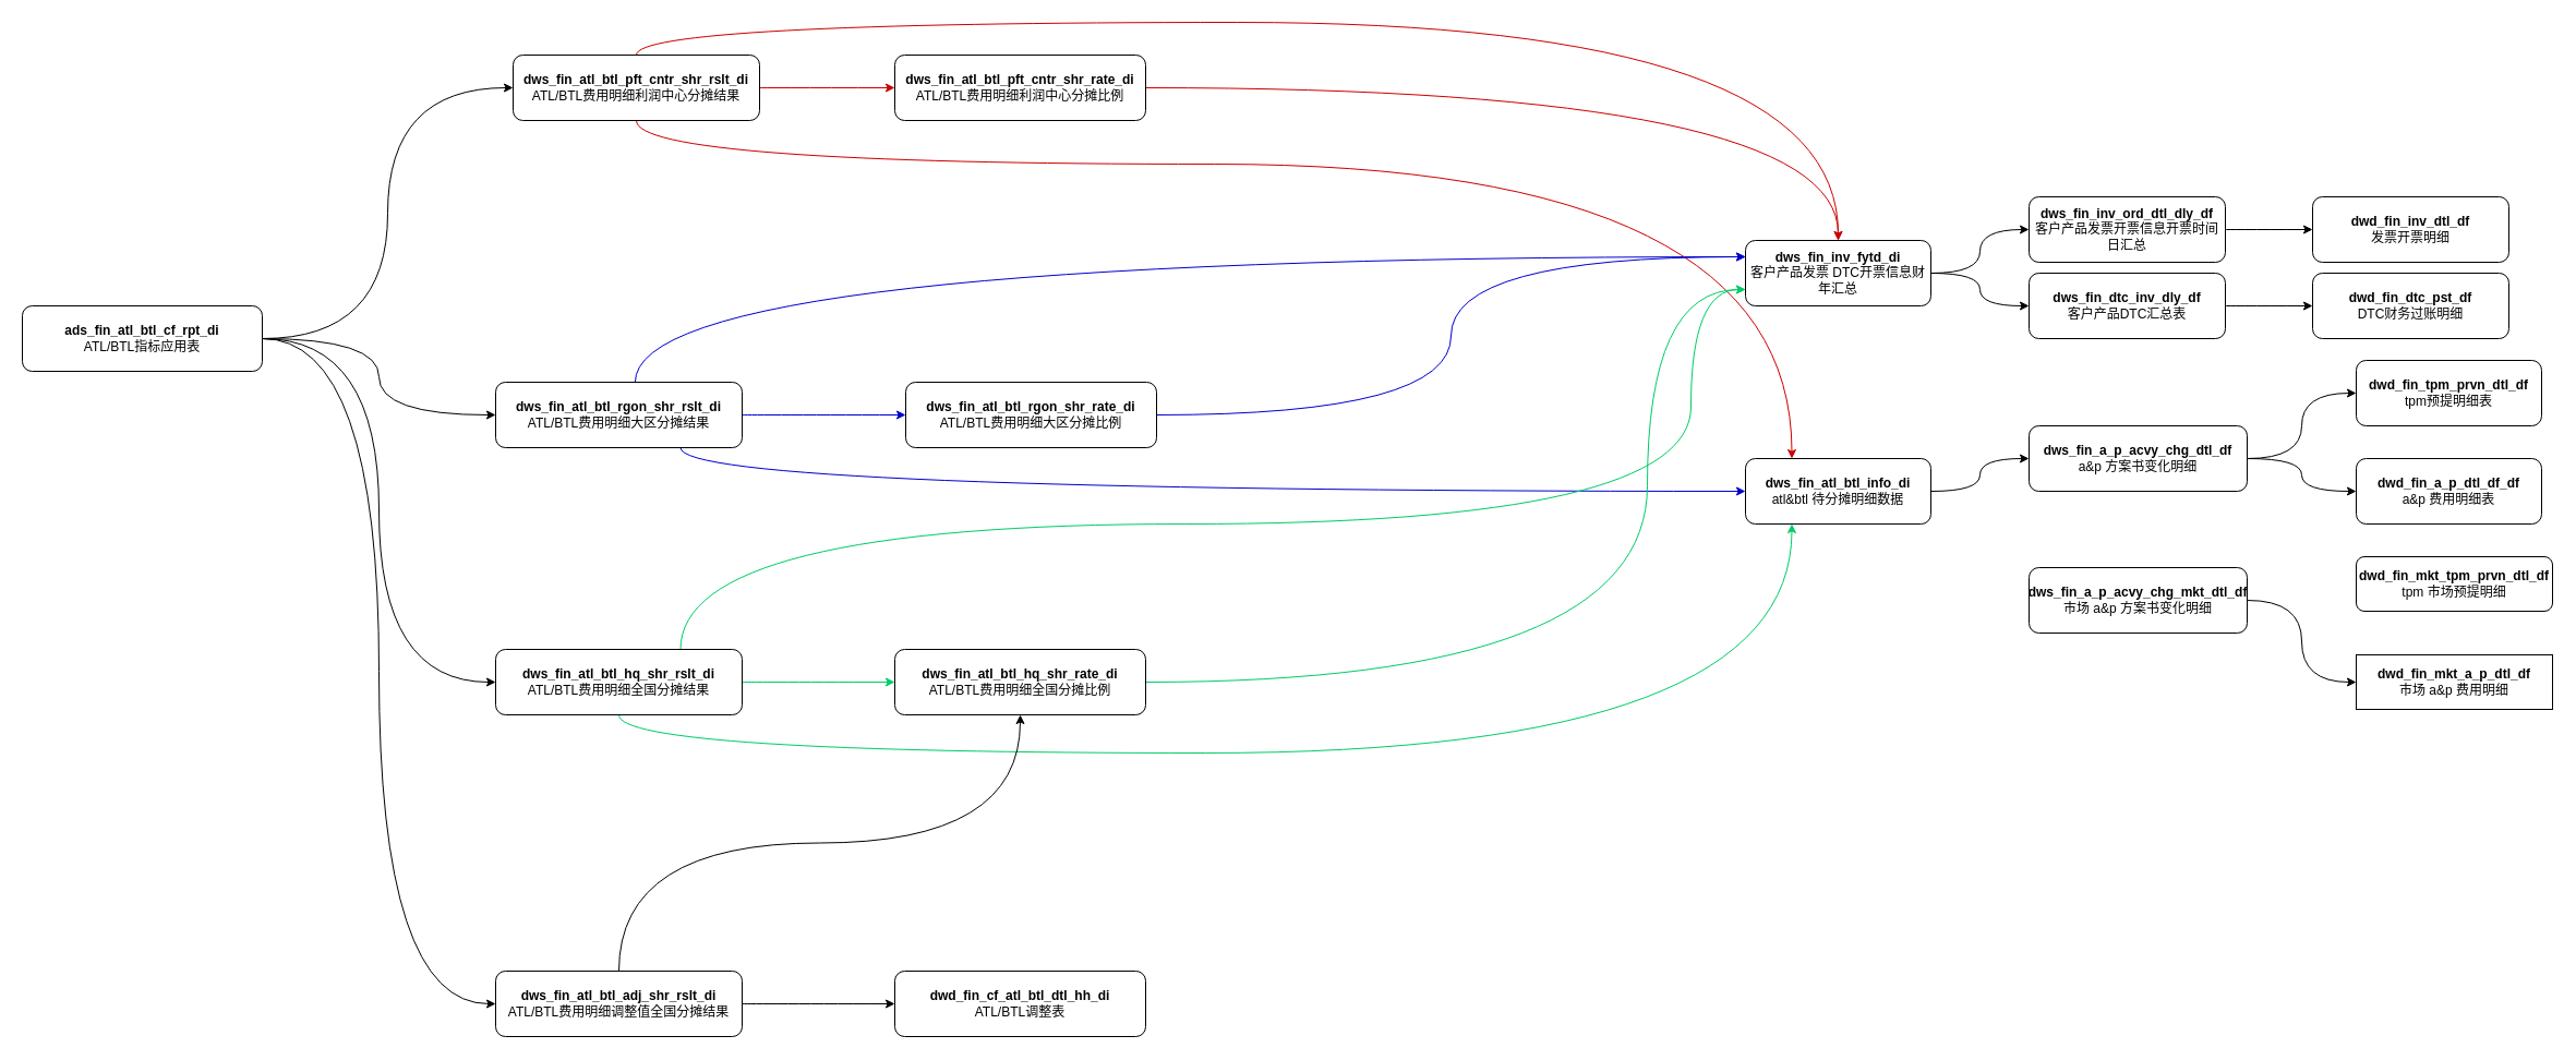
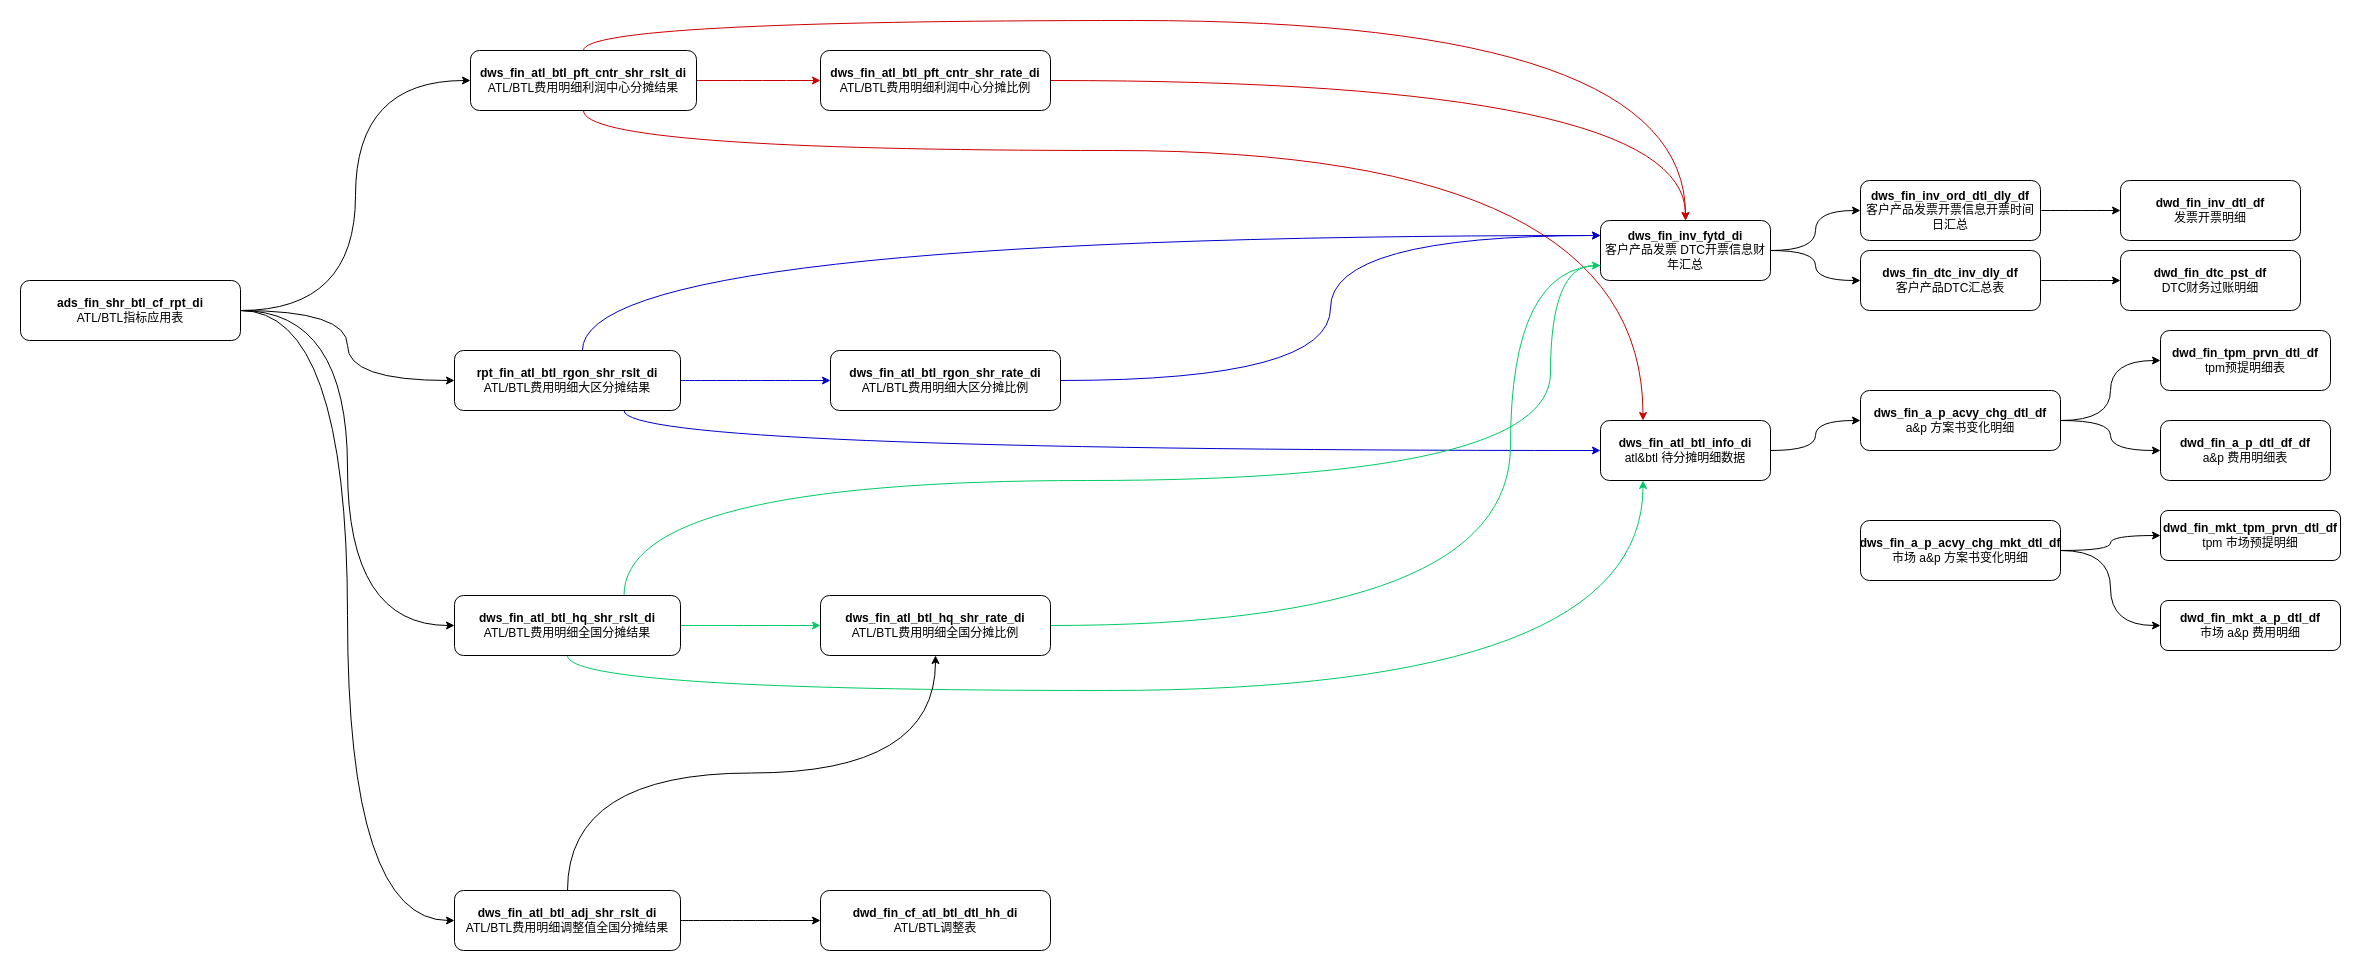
  <mxCell id="0" />
  <mxCell id="1" parent="0" />
  <mxCell id="2" style="edgeStyle=orthogonalEdgeStyle;rounded=0;orthogonalLoop=1;jettySize=auto;html=1;entryX=0;entryY=0.5;entryDx=0;entryDy=0;curved=1;" parent="1" source="6" target="10" edge="1"><mxGeometry relative="1" as="geometry" /></mxCell>
  <mxCell id="3" style="edgeStyle=orthogonalEdgeStyle;rounded=0;orthogonalLoop=1;jettySize=auto;html=1;entryX=0;entryY=0.5;entryDx=0;entryDy=0;curved=1;" parent="1" source="6" target="14" edge="1"><mxGeometry relative="1" as="geometry" /></mxCell>
  <mxCell id="4" style="edgeStyle=orthogonalEdgeStyle;rounded=0;orthogonalLoop=1;jettySize=auto;html=1;entryX=0;entryY=0.5;entryDx=0;entryDy=0;curved=1;" parent="1" source="6" target="18" edge="1"><mxGeometry relative="1" as="geometry" /></mxCell>
  <mxCell id="5" style="edgeStyle=orthogonalEdgeStyle;rounded=0;orthogonalLoop=1;jettySize=auto;html=1;entryX=0;entryY=0.5;entryDx=0;entryDy=0;curved=1;" parent="1" source="6" target="21" edge="1"><mxGeometry relative="1" as="geometry" /></mxCell>
- <mxCell id="6" value="&lt;b&gt;ads_fin_atl_btl_cf_rpt_di&lt;/b&gt;&lt;div&gt;ATL/BTL指标应用表&lt;/div&gt;" style="rounded=1;whiteSpace=wrap;html=1;" parent="1" vertex="1"><mxGeometry x="20" y="280" width="220" height="60" as="geometry" /></mxCell>
+ <mxCell id="6" value="&lt;b&gt;ads_fin_shr_btl_cf_rpt_di&lt;/b&gt;&lt;div&gt;ATL/BTL指标应用表&lt;/div&gt;" style="rounded=1;whiteSpace=wrap;html=1;" parent="1" vertex="1"><mxGeometry x="20" y="280" width="220" height="60" as="geometry" /></mxCell>
  <mxCell id="7" style="edgeStyle=orthogonalEdgeStyle;rounded=0;orthogonalLoop=1;jettySize=auto;html=1;entryX=0;entryY=0.25;entryDx=0;entryDy=0;curved=1;exitX=0.566;exitY=0;exitDx=0;exitDy=0;exitPerimeter=0;strokeColor=#0000CC;" edge="1" parent="1" source="10" target="38"><mxGeometry relative="1" as="geometry" /></mxCell>
  <mxCell id="8" style="edgeStyle=orthogonalEdgeStyle;rounded=0;orthogonalLoop=1;jettySize=auto;html=1;entryX=0;entryY=0.5;entryDx=0;entryDy=0;curved=1;strokeColor=#0000CC;" edge="1" parent="1" source="10" target="46"><mxGeometry relative="1" as="geometry" /></mxCell>
  <mxCell id="9" style="edgeStyle=orthogonalEdgeStyle;rounded=0;orthogonalLoop=1;jettySize=auto;html=1;entryX=0;entryY=0.5;entryDx=0;entryDy=0;curved=1;exitX=0.75;exitY=1;exitDx=0;exitDy=0;strokeColor=#0000CC;" edge="1" parent="1" source="10" target="23"><mxGeometry relative="1" as="geometry" /></mxCell>
- <mxCell id="10" value="&lt;b&gt;dws_fin_atl_btl_rgon_shr_rslt_di&lt;/b&gt;&lt;div&gt;ATL/BTL费用明细大区分摊结果&lt;/div&gt;" style="rounded=1;html=1;whiteSpace=wrap;" parent="1" vertex="1"><mxGeometry x="454" y="350" width="226" height="60" as="geometry" /></mxCell>
+ <mxCell id="10" value="&lt;b&gt;rpt_fin_atl_btl_rgon_shr_rslt_di&lt;/b&gt;&lt;div&gt;ATL/BTL费用明细大区分摊结果&lt;/div&gt;" style="rounded=1;html=1;whiteSpace=wrap;" parent="1" vertex="1"><mxGeometry x="454" y="350" width="226" height="60" as="geometry" /></mxCell>
  <mxCell id="11" style="edgeStyle=orthogonalEdgeStyle;rounded=0;orthogonalLoop=1;jettySize=auto;html=1;entryX=0;entryY=0.5;entryDx=0;entryDy=0;curved=1;strokeColor=#CC0000;" parent="1" source="14" target="35" edge="1"><mxGeometry relative="1" as="geometry" /></mxCell>
  <mxCell id="12" style="edgeStyle=orthogonalEdgeStyle;rounded=0;orthogonalLoop=1;jettySize=auto;html=1;entryX=0.5;entryY=0;entryDx=0;entryDy=0;curved=1;strokeColor=#CC0000;" edge="1" parent="1" source="14" target="38"><mxGeometry relative="1" as="geometry"><mxPoint x="600" y="0" as="targetPoint" /><Array as="points"><mxPoint x="583" y="20" /><mxPoint x="1685" y="20" /></Array></mxGeometry></mxCell>
  <mxCell id="13" style="edgeStyle=orthogonalEdgeStyle;rounded=0;orthogonalLoop=1;jettySize=auto;html=1;entryX=0.25;entryY=0;entryDx=0;entryDy=0;curved=1;strokeColor=#CC0000;" edge="1" parent="1" source="14" target="23"><mxGeometry relative="1" as="geometry"><Array as="points"><mxPoint x="583" y="150" /><mxPoint x="1643" y="150" /></Array></mxGeometry></mxCell>
  <mxCell id="14" value="&lt;b&gt;dws_fin_atl_btl_pft_cntr_shr_rslt_di&lt;/b&gt;&lt;div&gt;ATL/BTL费用明细利润中心分摊结果&lt;/div&gt;" style="rounded=1;html=1;whiteSpace=wrap;" parent="1" vertex="1"><mxGeometry x="470" y="50" width="226" height="60" as="geometry" /></mxCell>
  <mxCell id="15" style="edgeStyle=orthogonalEdgeStyle;rounded=0;orthogonalLoop=1;jettySize=auto;html=1;entryX=0.25;entryY=1;entryDx=0;entryDy=0;exitX=0.5;exitY=1;exitDx=0;exitDy=0;curved=1;strokeColor=#00CC66;" edge="1" parent="1" source="18" target="23"><mxGeometry relative="1" as="geometry"><Array as="points"><mxPoint x="567" y="690" /><mxPoint x="1643" y="690" /></Array></mxGeometry></mxCell>
  <mxCell id="16" style="edgeStyle=orthogonalEdgeStyle;rounded=0;orthogonalLoop=1;jettySize=auto;html=1;entryX=0;entryY=0.5;entryDx=0;entryDy=0;curved=1;strokeColor=#00CC66;" edge="1" parent="1" source="18" target="48"><mxGeometry relative="1" as="geometry" /></mxCell>
  <mxCell id="17" style="edgeStyle=orthogonalEdgeStyle;rounded=0;orthogonalLoop=1;jettySize=auto;html=1;entryX=0;entryY=0.75;entryDx=0;entryDy=0;curved=1;exitX=0.75;exitY=0;exitDx=0;exitDy=0;strokeColor=#00CC66;" edge="1" parent="1" source="18" target="38"><mxGeometry relative="1" as="geometry"><Array as="points"><mxPoint x="624" y="480" /><mxPoint x="1550" y="480" /><mxPoint x="1550" y="265" /></Array></mxGeometry></mxCell>
  <mxCell id="18" value="&lt;b&gt;dws_fin_atl_btl_hq_shr_rslt_di&lt;/b&gt;&lt;div&gt;ATL/BTL费用明细全国分摊结果&lt;/div&gt;" style="rounded=1;whiteSpace=wrap;html=1;" parent="1" vertex="1"><mxGeometry x="454" y="595" width="226" height="60" as="geometry" /></mxCell>
  <mxCell id="19" style="edgeStyle=orthogonalEdgeStyle;rounded=0;orthogonalLoop=1;jettySize=auto;html=1;entryX=0.5;entryY=1;entryDx=0;entryDy=0;curved=1;exitX=0.5;exitY=0;exitDx=0;exitDy=0;" edge="1" parent="1" source="21" target="48"><mxGeometry relative="1" as="geometry" /></mxCell>
  <mxCell id="20" style="edgeStyle=orthogonalEdgeStyle;rounded=0;orthogonalLoop=1;jettySize=auto;html=1;entryX=0;entryY=0.5;entryDx=0;entryDy=0;curved=1;" edge="1" parent="1" source="21" target="49"><mxGeometry relative="1" as="geometry" /></mxCell>
  <mxCell id="21" value="&lt;b&gt;dws_fin_atl_btl_adj_shr_rslt_di&lt;/b&gt;&lt;div&gt;ATL/BTL费用明细调整值全国分摊结果&lt;/div&gt;" style="rounded=1;whiteSpace=wrap;html=1;" parent="1" vertex="1"><mxGeometry x="454" y="890" width="226" height="60" as="geometry" /></mxCell>
  <mxCell id="22" style="edgeStyle=orthogonalEdgeStyle;rounded=0;orthogonalLoop=1;jettySize=auto;html=1;entryX=0;entryY=0.5;entryDx=0;entryDy=0;curved=1;" parent="1" source="23" target="26" edge="1"><mxGeometry relative="1" as="geometry" /></mxCell>
  <mxCell id="23" value="&lt;b&gt;dws_fin_atl_btl_info_di&lt;/b&gt;&lt;div&gt;atl&amp;amp;btl 待分摊明细数据&lt;/div&gt;" style="rounded=1;whiteSpace=wrap;html=1;" parent="1" vertex="1"><mxGeometry x="1600" y="420" width="170" height="60" as="geometry" /></mxCell>
  <mxCell id="24" style="edgeStyle=orthogonalEdgeStyle;rounded=0;orthogonalLoop=1;jettySize=auto;html=1;curved=1;" parent="1" source="26" target="30" edge="1"><mxGeometry relative="1" as="geometry" /></mxCell>
  <mxCell id="25" style="edgeStyle=orthogonalEdgeStyle;rounded=0;orthogonalLoop=1;jettySize=auto;html=1;entryX=0;entryY=0.5;entryDx=0;entryDy=0;curved=1;" parent="1" source="26" target="31" edge="1"><mxGeometry relative="1" as="geometry" /></mxCell>
  <mxCell id="26" value="&lt;b&gt;dws_fin_a_p_acvy_chg_dtl_df&lt;/b&gt;&lt;div&gt;a&amp;amp;p 方案书变化明细&lt;/div&gt;" style="rounded=1;whiteSpace=wrap;html=1;" parent="1" vertex="1"><mxGeometry x="1860" y="390" width="200" height="60" as="geometry" /></mxCell>
+ <mxCell id="27" style="edgeStyle=orthogonalEdgeStyle;rounded=0;orthogonalLoop=1;jettySize=auto;html=1;entryX=0;entryY=0.5;entryDx=0;entryDy=0;curved=1;" parent="1" source="29" target="32" edge="1"><mxGeometry relative="1" as="geometry" /></mxCell>
  <mxCell id="28" style="edgeStyle=orthogonalEdgeStyle;rounded=0;orthogonalLoop=1;jettySize=auto;html=1;entryX=0;entryY=0.5;entryDx=0;entryDy=0;curved=1;" parent="1" source="29" target="33" edge="1"><mxGeometry relative="1" as="geometry" /></mxCell>
  <mxCell id="29" value="&lt;b&gt;dws_fin_a_p_acvy_chg_mkt_dtl_df&lt;/b&gt;&lt;div&gt;市场 a&amp;amp;p 方案书变化明细&lt;/div&gt;" style="rounded=1;whiteSpace=wrap;html=1;" parent="1" vertex="1"><mxGeometry x="1860" y="520" width="200" height="60" as="geometry" /></mxCell>
  <mxCell id="30" value="&lt;b&gt;dwd_fin_tpm_prvn_dtl_df&lt;/b&gt;&lt;br&gt;tpm预提明细表" style="rounded=1;whiteSpace=wrap;html=1;" parent="1" vertex="1"><mxGeometry x="2160" y="330" width="170" height="60" as="geometry" /></mxCell>
  <mxCell id="31" value="&lt;b&gt;dwd_fin_a_p_dtl_df_df&lt;/b&gt;&lt;br&gt;a&amp;amp;p 费用明细表" style="rounded=1;whiteSpace=wrap;html=1;" parent="1" vertex="1"><mxGeometry x="2160" y="420" width="170" height="60" as="geometry" /></mxCell>
  <mxCell id="32" value="&lt;b&gt;dwd_fin_mkt_tpm_prvn_dtl_df&lt;/b&gt;&lt;br&gt;tpm 市场预提明细" style="rounded=1;whiteSpace=wrap;html=1;" parent="1" vertex="1"><mxGeometry x="2160" y="510" width="180" height="50" as="geometry" /></mxCell>
- <mxCell id="33" value="&lt;b&gt;dwd_fin_mkt_a_p_dtl_df&lt;/b&gt;&lt;br&gt;&lt;div&gt;市场 a&amp;amp;p 费用明细&lt;/div&gt;" style="whiteSpace=wrap;html=1;rounded=0;" parent="1" vertex="1"><mxGeometry x="2160" y="600" width="180" height="50" as="geometry" /></mxCell>
+ <mxCell id="33" value="&lt;b&gt;dwd_fin_mkt_a_p_dtl_df&lt;/b&gt;&lt;br&gt;&lt;div&gt;市场 a&amp;amp;p 费用明细&lt;/div&gt;" style="rounded=1;whiteSpace=wrap;html=1;" parent="1" vertex="1"><mxGeometry x="2160" y="600" width="180" height="50" as="geometry" /></mxCell>
  <mxCell id="34" style="edgeStyle=orthogonalEdgeStyle;rounded=0;orthogonalLoop=1;jettySize=auto;html=1;curved=1;strokeColor=#CC0000;" parent="1" source="35" target="38" edge="1"><mxGeometry relative="1" as="geometry" /></mxCell>
  <mxCell id="35" value="&lt;b&gt;dws_fin_atl_btl_pft_cntr_shr_rate_di&lt;/b&gt;&lt;div&gt;ATL/BTL费用明细利润中心分摊比例&lt;/div&gt;" style="rounded=1;html=1;whiteSpace=wrap;" parent="1" vertex="1"><mxGeometry x="820" y="50" width="230" height="60" as="geometry" /></mxCell>
  <mxCell id="36" style="edgeStyle=orthogonalEdgeStyle;rounded=0;orthogonalLoop=1;jettySize=auto;html=1;entryX=0;entryY=0.5;entryDx=0;entryDy=0;curved=1;" edge="1" parent="1" source="38" target="40"><mxGeometry relative="1" as="geometry" /></mxCell>
  <mxCell id="37" style="edgeStyle=orthogonalEdgeStyle;rounded=0;orthogonalLoop=1;jettySize=auto;html=1;entryX=0;entryY=0.5;entryDx=0;entryDy=0;curved=1;" edge="1" parent="1" source="38" target="43"><mxGeometry relative="1" as="geometry" /></mxCell>
  <mxCell id="38" value="&lt;b&gt;dws_fin_inv_fytd_di&lt;/b&gt;&lt;div&gt;客户产品发票 DTC开票信息财年汇总&lt;/div&gt;" style="rounded=1;whiteSpace=wrap;html=1;" parent="1" vertex="1"><mxGeometry x="1600" y="220" width="170" height="60" as="geometry" /></mxCell>
  <mxCell id="39" style="edgeStyle=orthogonalEdgeStyle;rounded=0;orthogonalLoop=1;jettySize=auto;html=1;curved=1;" edge="1" parent="1" source="40" target="41"><mxGeometry relative="1" as="geometry" /></mxCell>
  <mxCell id="40" value="&lt;b&gt;dws_fin_inv_ord_dtl_dly_df&lt;/b&gt;&lt;br&gt;&lt;div&gt;客户产品发票开票信息开票时间日汇总&lt;/div&gt;" style="rounded=1;whiteSpace=wrap;html=1;" vertex="1" parent="1"><mxGeometry x="1860" y="180" width="180" height="60" as="geometry" /></mxCell>
  <mxCell id="41" value="&lt;b&gt;dwd_fin_inv_dtl_df&lt;/b&gt;&lt;br&gt;&lt;div&gt;发票开票明细&lt;/div&gt;" style="rounded=1;whiteSpace=wrap;html=1;" vertex="1" parent="1"><mxGeometry x="2120" y="180" width="180" height="60" as="geometry" /></mxCell>
  <mxCell id="42" style="edgeStyle=orthogonalEdgeStyle;rounded=0;orthogonalLoop=1;jettySize=auto;html=1;entryX=0;entryY=0.5;entryDx=0;entryDy=0;curved=1;" edge="1" parent="1" source="43" target="44"><mxGeometry relative="1" as="geometry" /></mxCell>
  <mxCell id="43" value="&lt;b&gt;dws_fin_dtc_inv_dly_df&lt;/b&gt;&lt;br&gt;&lt;div&gt;客户产品DTC汇总表&lt;/div&gt;" style="rounded=1;whiteSpace=wrap;html=1;" vertex="1" parent="1"><mxGeometry x="1860" y="250" width="180" height="60" as="geometry" /></mxCell>
  <mxCell id="44" value="&lt;b&gt;dwd_fin_dtc_pst_df&lt;/b&gt;&lt;br&gt;&lt;div&gt;DTC财务过账明细&lt;/div&gt;" style="rounded=1;whiteSpace=wrap;html=1;" vertex="1" parent="1"><mxGeometry x="2120" y="250" width="180" height="60" as="geometry" /></mxCell>
  <mxCell id="45" style="edgeStyle=orthogonalEdgeStyle;rounded=0;orthogonalLoop=1;jettySize=auto;html=1;entryX=0;entryY=0.25;entryDx=0;entryDy=0;curved=1;strokeColor=#0000CC;" edge="1" parent="1" source="46" target="38"><mxGeometry relative="1" as="geometry" /></mxCell>
  <mxCell id="46" value="&lt;b&gt;dws_fin_atl_btl_rgon_shr_rate_di&lt;/b&gt;&lt;br&gt;&lt;div&gt;ATL/BTL费用明细大区分摊比例&lt;/div&gt;" style="rounded=1;html=1;whiteSpace=wrap;" vertex="1" parent="1"><mxGeometry x="830" y="350" width="230" height="60" as="geometry" /></mxCell>
- <mxCell id="47" style="edgeStyle=orthogonalEdgeStyle;rounded=0;orthogonalLoop=1;jettySize=auto;html=1;entryX=0;entryY=0.75;entryDx=0;entryDy=0;curved=1;strokeColor=#00CC66;" edge="1" parent="1" source="48" target="38"><mxGeometry relative="1" as="geometry"><Array as="points"><mxPoint x="1510" y="625" /><mxPoint x="1510" y="265" /></Array></mxGeometry></mxCell>
+ <mxCell id="47" style="edgeStyle=orthogonalEdgeStyle;rounded=0;orthogonalLoop=1;jettySize=auto;html=1;entryX=0;entryY=0.75;entryDx=0;entryDy=0;curved=1;strokeColor=#00CC66;endArrow=none;" edge="1" parent="1" source="48" target="38"><mxGeometry relative="1" as="geometry"><Array as="points"><mxPoint x="1510" y="625" /><mxPoint x="1510" y="265" /></Array></mxGeometry></mxCell>
  <mxCell id="48" value="&lt;b&gt;dws_fin_atl_btl_hq_shr_rate_di&lt;/b&gt;&lt;br&gt;&lt;div&gt;ATL/BTL费用明细全国分摊比例&lt;/div&gt;" style="rounded=1;html=1;whiteSpace=wrap;" vertex="1" parent="1"><mxGeometry x="820" y="595" width="230" height="60" as="geometry" /></mxCell>
  <mxCell id="49" value="&lt;b&gt;dwd_fin_cf_atl_btl_dtl_hh_di&lt;/b&gt;&lt;br&gt;&lt;div&gt;ATL/BTL调整表&lt;/div&gt;" style="rounded=1;html=1;whiteSpace=wrap;" vertex="1" parent="1"><mxGeometry x="820" y="890" width="230" height="60" as="geometry" /></mxCell>
